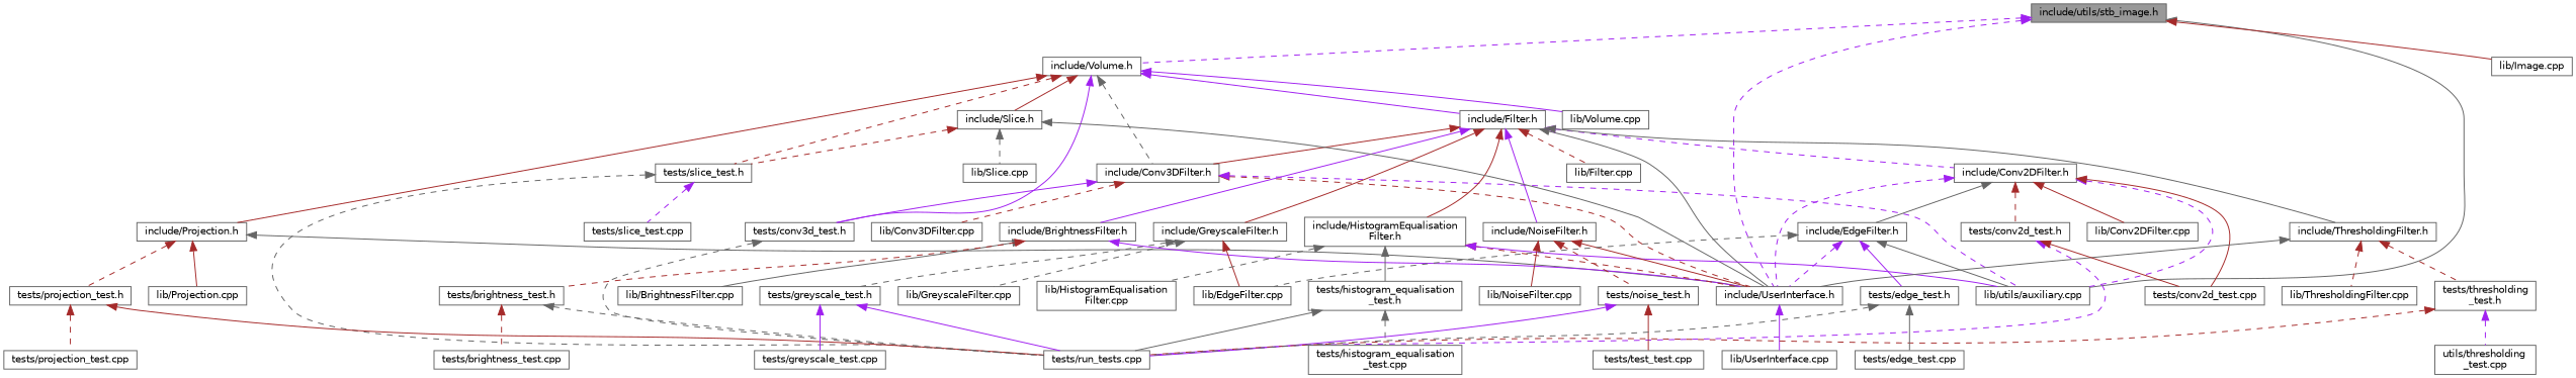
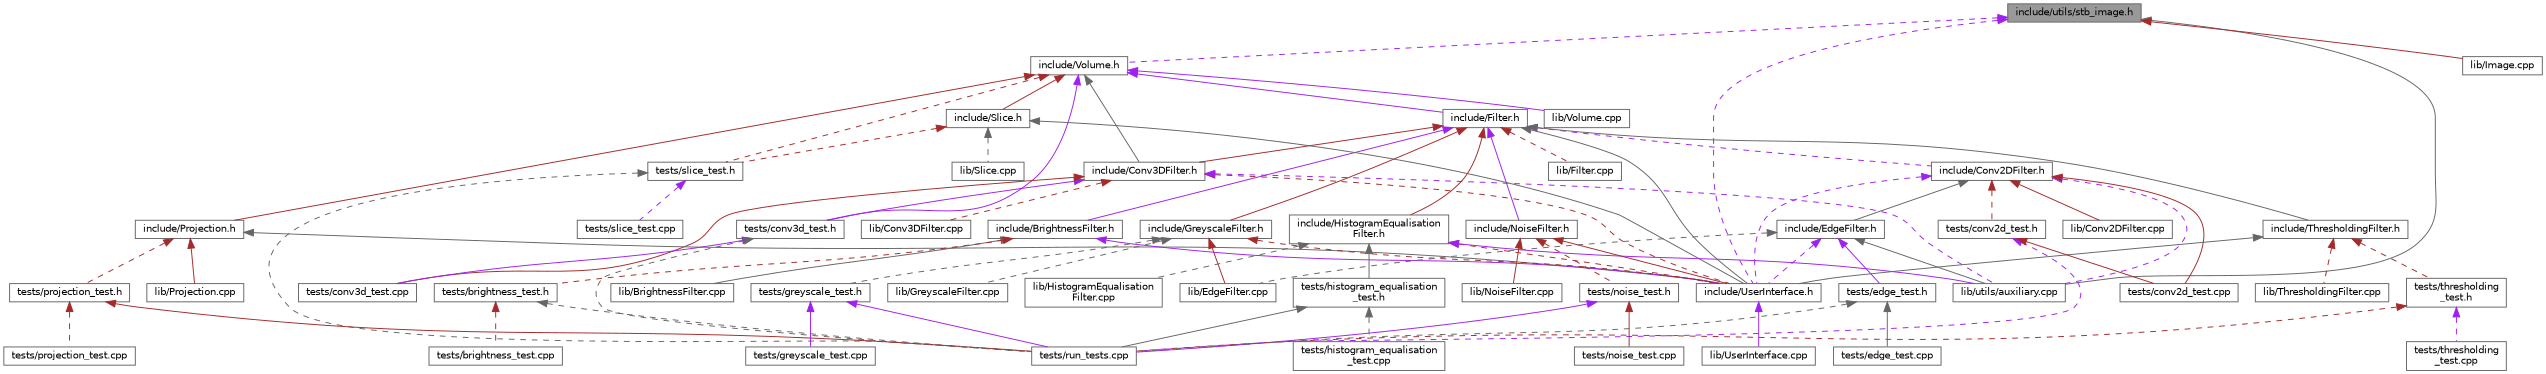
  digraph {
    node [color=grey40 fillcolor=white fontname=Helvetica fontsize=10 shape=box style=filled]
    edge [color=brown dir=back fontname=Helvetica fontsize=10 labelfontname=Helvetica labelfontsize=10 style=solid]
    n1 [color=gray40 fillcolor=grey60 fontcolor=black height=0.2 label="include/utils/stb_image.h" width=0.4]
    n2 [height=0.2 label="include/UserInterface.h" width=0.4]
    n3 [height=0.2 label="include/Volume.h" width=0.4]
    n4 [height=0.2 label="lib/utils/auxiliary.cpp" width=0.4]
    n5 [height=0.2 label="lib/Image.cpp" width=0.4]
    n6 [height=0.2 label="lib/UserInterface.cpp" width=0.4]
    n7 [height=0.2 label="include/Conv3DFilter.h" width=0.4]
    n8 [height=0.2 label="tests/conv3d_test.h" width=0.4]
    n9 [height=0.2 label="include/Filter.h" width=0.4]
    n10 [height=0.2 label="include/Projection.h" width=0.4]
    n11 [height=0.2 label="include/Slice.h" width=0.4]
    n12 [height=0.2 label="tests/slice_test.h" width=0.4]
    n13 [height=0.2 label="lib/Volume.cpp" width=0.4]
    n14 [height=0.2 label="lib/Conv3DFilter.cpp" width=0.4]
+   n15 [height=0.2 label="tests/conv3d_test.cpp" width=0.4]
    n16 [height=0.2 label="tests/run_tests.cpp" width=0.4]
    n17 [height=0.2 label="include/BrightnessFilter.h" width=0.4]
    n18 [height=0.2 label="include/Conv2DFilter.h" width=0.4]
    n19 [height=0.2 label="include/GreyscaleFilter.h" width=0.4]
    n20 [height=0.2 label="include/HistogramEqualisation\lFilter.h" width=0.4]
    n21 [height=0.2 label="include/NoiseFilter.h" width=0.4]
    n22 [height=0.2 label="include/ThresholdingFilter.h" width=0.4]
    n23 [height=0.2 label="lib/Filter.cpp" width=0.4]
    n24 [height=0.2 label="tests/projection_test.h" width=0.4]
    n25 [height=0.2 label="lib/Projection.cpp" width=0.4]
    n26 [height=0.2 label="tests/projection_test.cpp" width=0.4]
    n27 [height=0.2 label="lib/Slice.cpp" width=0.4]
    n28 [height=0.2 label="tests/slice_test.cpp" width=0.4]
    n29 [height=0.2 label="lib/BrightnessFilter.cpp" width=0.4]
    n30 [height=0.2 label="tests/brightness_test.h" width=0.4]
    n31 [height=0.2 label="include/EdgeFilter.h" width=0.4]
    n32 [height=0.2 label="lib/Conv2DFilter.cpp" width=0.4]
    n33 [height=0.2 label="tests/conv2d_test.cpp" width=0.4]
    n34 [height=0.2 label="tests/conv2d_test.h" width=0.4]
    n35 [height=0.2 label="lib/EdgeFilter.cpp" width=0.4]
    n36 [height=0.2 label="lib/GreyscaleFilter.cpp" width=0.4]
    n37 [height=0.2 label="tests/greyscale_test.h" width=0.4]
    n38 [height=0.2 label="lib/HistogramEqualisation\lFilter.cpp" width=0.4]
    n39 [height=0.2 label="tests/histogram_equalisation\l_test.h" width=0.4]
    n40 [height=0.2 label="lib/NoiseFilter.cpp" width=0.4]
    n41 [height=0.2 label="tests/noise_test.h" width=0.4]
    n42 [height=0.2 label="lib/ThresholdingFilter.cpp" width=0.4]
    n43 [height=0.2 label="tests/thresholding\l_test.h" width=0.4]
    n44 [height=0.2 label="tests/brightness_test.cpp" width=0.4]
    n45 [height=0.2 label="tests/edge_test.h" width=0.4]
    n46 [height=0.2 label="tests/edge_test.cpp" width=0.4]
    n47 [height=0.2 label="tests/greyscale_test.cpp" width=0.4]
    n48 [height=0.2 label="tests/histogram_equalisation\l_test.cpp" width=0.4]
-   n49 [height=0.2 label="tests/test_test.cpp" width=0.4]
-   n50 [height=0.2 label="utils/thresholding\l_test.cpp" width=0.4]
+   n49 [height=0.2 label="tests/noise_test.cpp" width=0.4]
+   n50 [height=0.2 label="tests/thresholding\l_test.cpp" width=0.4]
    n1 -> n2 [color=purple style=dashed]
    n1 -> n3 [color=purple style=dashed]
    n1 -> n4 [color=gray40]
    n1 -> n5
    n2 -> n6 [color=purple]
-   n3 -> n7 [color=gray40 style=dashed]
+   n3 -> n7 [color=gray40]
    n3 -> n8 [color=purple]
    n3 -> n9 [color=purple]
    n3 -> n10
    n3 -> n11
    n3 -> n12 [style=dashed]
    n3 -> n13 [color=purple]
    n7 -> n2 [style=dashed]
    n7 -> n4 [color=purple style=dashed]
    n7 -> n8 [color=purple]
    n7 -> n14 [style=dashed]
+   n7 -> n15
+   n8 -> n15 [color=purple]
    n8 -> n16 [color=gray40 style=dashed]
    n9 -> n2 [color=gray40]
    n9 -> n7
    n9 -> n17 [color=purple]
    n9 -> n18 [color=purple style=dashed]
    n9 -> n19
    n9 -> n20
    n9 -> n21 [color=purple]
    n9 -> n22 [color=gray40]
    n9 -> n23 [style=dashed]
    n10 -> n2 [color=gray40]
    n10 -> n24 [style=dashed]
    n10 -> n25
    n11 -> n2 [color=gray40]
    n11 -> n12 [style=dashed]
    n11 -> n27 [color=gray40 style=dashed]
    n12 -> n16 [color=gray40 style=dashed]
    n12 -> n28 [color=purple style=dashed]
    n17 -> n2 [color=purple]
    n17 -> n29 [color=gray40]
    n17 -> n30 [style=dashed]
    n18 -> n2 [color=purple style=dashed]
    n18 -> n4 [color=purple style=dashed]
    n18 -> n31 [color=gray40]
    n18 -> n32
    n18 -> n33
    n18 -> n34 [style=dashed]
+   n19 -> n2 [style=dashed]
    n19 -> n35
    n19 -> n36 [color=gray40 style=dashed]
    n19 -> n37 [color=gray40 style=dashed]
    n20 -> n2 [style=dashed]
    n20 -> n4 [color=purple]
    n20 -> n38 [color=gray40 style=dashed]
    n20 -> n39 [color=gray40]
    n21 -> n2
    n21 -> n40
    n21 -> n41 [style=dashed]
    n22 -> n2 [color=gray40]
    n22 -> n42 [style=dashed]
    n22 -> n43 [style=dashed]
    n24 -> n16
    n24 -> n26 [style=dashed]
    n30 -> n16 [color=gray40 style=dashed]
    n30 -> n44 [style=dashed]
    n31 -> n2 [color=purple style=dashed]
    n31 -> n4 [color=gray40]
    n31 -> n35 [color=gray40 style=dashed]
    n31 -> n45 [color=purple]
    n34 -> n16 [color=purple style=dashed]
    n34 -> n33
    n37 -> n16 [color=purple]
    n37 -> n47 [color=purple]
    n39 -> n16 [color=gray40]
    n39 -> n48 [color=gray40 style=dashed]
    n41 -> n16 [color=purple]
    n41 -> n49
    n43 -> n16 [style=dashed]
    n43 -> n50 [color=purple style=dashed]
    n45 -> n16 [color=gray40 style=dashed]
    n45 -> n46 [color=gray40]
  }
